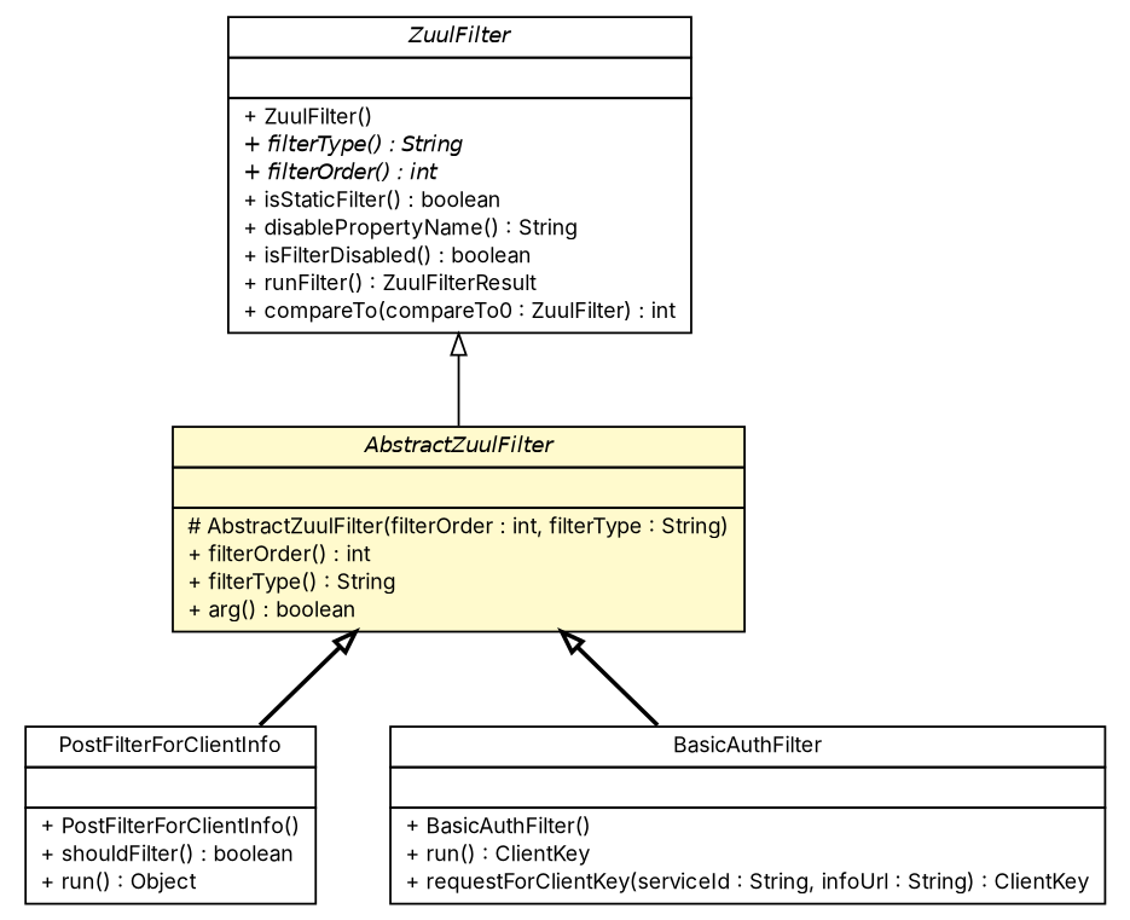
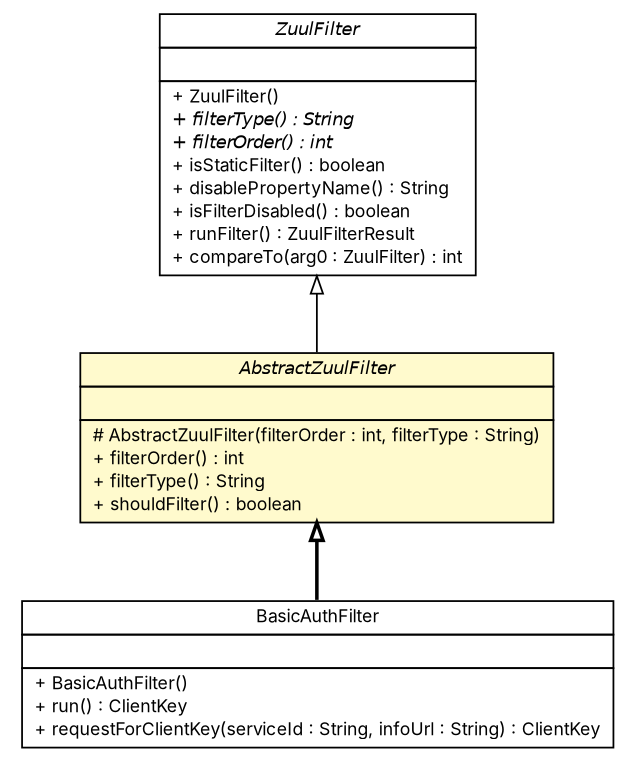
  digraph {
    fontname=Inter
    nodesep=0.25
    ranksep=0.5
    node [fontcolor=black fontname=Inter fontsize=10.0 shape=plaintext]
    edge [arrowtail=empty dir=back fontname=Inter fontsize=10 headport=p labelfontname=Helvetica labelfontsize=10 style=bold tailport=p]
-   n1 [label=<<table title="com.yirendai.oss.environment.admin.AbstractZuulFilter" border="0" cellborder="1" cellspacing="0" cellpadding="2" port="p" bgcolor="lemonChiffon" href="./AbstractZuulFilter.html"> 		<tr><td><table border="0" cellspacing="0" cellpadding="1"> <tr><td align="center" balign="center"><font face="Helvetica-Oblique"> AbstractZuulFilter </font></td></tr> 		</table></td></tr> 		<tr><td><table border="0" cellspacing="0" cellpadding="1"> <tr><td align="left" balign="left">  </td></tr> 		</table></td></tr> 		<tr><td><table border="0" cellspacing="0" cellpadding="1"> <tr><td align="left" balign="left"> # AbstractZuulFilter(filterOrder : int, filterType : String) </td></tr> <tr><td align="left" balign="left"> + filterOrder() : int </td></tr> <tr><td align="left" balign="left"> + filterType() : String </td></tr> <tr><td align="left" balign="left"> + arg() : boolean </td></tr> 		</table></td></tr> 		</table>>]
-   n2 [label=<<table title="com.yirendai.oss.environment.admin.PostFilterForClientInfo" border="0" cellborder="1" cellspacing="0" cellpadding="2" port="p" href="./PostFilterForClientInfo.html"> 		<tr><td><table border="0" cellspacing="0" cellpadding="1"> <tr><td align="center" balign="center"> PostFilterForClientInfo </td></tr> 		</table></td></tr> 		<tr><td><table border="0" cellspacing="0" cellpadding="1"> <tr><td align="left" balign="left">  </td></tr> 		</table></td></tr> 		<tr><td><table border="0" cellspacing="0" cellpadding="1"> <tr><td align="left" balign="left"> + PostFilterForClientInfo() </td></tr> <tr><td align="left" balign="left"> + shouldFilter() : boolean </td></tr> <tr><td align="left" balign="left"> + run() : Object </td></tr> 		</table></td></tr> 		</table>>]
+   n1 [label=<<table title="com.yirendai.oss.environment.admin.AbstractZuulFilter" border="0" cellborder="1" cellspacing="0" cellpadding="2" port="p" bgcolor="lemonChiffon" href="./AbstractZuulFilter.html"> 		<tr><td><table border="0" cellspacing="0" cellpadding="1"> <tr><td align="center" balign="center"><font face="Helvetica-Oblique"> AbstractZuulFilter </font></td></tr> 		</table></td></tr> 		<tr><td><table border="0" cellspacing="0" cellpadding="1"> <tr><td align="left" balign="left">  </td></tr> 		</table></td></tr> 		<tr><td><table border="0" cellspacing="0" cellpadding="1"> <tr><td align="left" balign="left"> # AbstractZuulFilter(filterOrder : int, filterType : String) </td></tr> <tr><td align="left" balign="left"> + filterOrder() : int </td></tr> <tr><td align="left" balign="left"> + filterType() : String </td></tr> <tr><td align="left" balign="left"> + shouldFilter() : boolean </td></tr> 		</table></td></tr> 		</table>>]
    n3 [label=<<table title="com.yirendai.oss.environment.admin.BasicAuthFilter" border="0" cellborder="1" cellspacing="0" cellpadding="2" port="p" href="./BasicAuthFilter.html"> 		<tr><td><table border="0" cellspacing="0" cellpadding="1"> <tr><td align="center" balign="center"> BasicAuthFilter </td></tr> 		</table></td></tr> 		<tr><td><table border="0" cellspacing="0" cellpadding="1"> <tr><td align="left" balign="left">  </td></tr> 		</table></td></tr> 		<tr><td><table border="0" cellspacing="0" cellpadding="1"> <tr><td align="left" balign="left"> + BasicAuthFilter() </td></tr> <tr><td align="left" balign="left"> + run() : ClientKey </td></tr> <tr><td align="left" balign="left"> + requestForClientKey(serviceId : String, infoUrl : String) : ClientKey </td></tr> 		</table></td></tr> 		</table>>]
-   n4 [label=<<table title="com.netflix.zuul.ZuulFilter" border="0" cellborder="1" cellspacing="0" cellpadding="2" port="p" href="http://java.sun.com/j2se/1.4.2/docs/api/com/netflix/zuul/ZuulFilter.html"> 		<tr><td><table border="0" cellspacing="0" cellpadding="1"> <tr><td align="center" balign="center"><font face="Helvetica-Oblique"> ZuulFilter </font></td></tr> 		</table></td></tr> 		<tr><td><table border="0" cellspacing="0" cellpadding="1"> <tr><td align="left" balign="left">  </td></tr> 		</table></td></tr> 		<tr><td><table border="0" cellspacing="0" cellpadding="1"> <tr><td align="left" balign="left"> + ZuulFilter() </td></tr> <tr><td align="left" balign="left"><font face="Helvetica-Oblique" point-size="10.0"> + filterType() : String </font></td></tr> <tr><td align="left" balign="left"><font face="Helvetica-Oblique" point-size="10.0"> + filterOrder() : int </font></td></tr> <tr><td align="left" balign="left"> + isStaticFilter() : boolean </td></tr> <tr><td align="left" balign="left"> + disablePropertyName() : String </td></tr> <tr><td align="left" balign="left"> + isFilterDisabled() : boolean </td></tr> <tr><td align="left" balign="left"> + runFilter() : ZuulFilterResult </td></tr> <tr><td align="left" balign="left"> + compareTo(compareTo0 : ZuulFilter) : int </td></tr> 		</table></td></tr> 		</table>>]
-   n1 -> n2
+   n4 [label=<<table title="com.netflix.zuul.ZuulFilter" border="0" cellborder="1" cellspacing="0" cellpadding="2" port="p" href="http://java.sun.com/j2se/1.4.2/docs/api/com/netflix/zuul/ZuulFilter.html"> 		<tr><td><table border="0" cellspacing="0" cellpadding="1"> <tr><td align="center" balign="center"><font face="Helvetica-Oblique"> ZuulFilter </font></td></tr> 		</table></td></tr> 		<tr><td><table border="0" cellspacing="0" cellpadding="1"> <tr><td align="left" balign="left">  </td></tr> 		</table></td></tr> 		<tr><td><table border="0" cellspacing="0" cellpadding="1"> <tr><td align="left" balign="left"> + ZuulFilter() </td></tr> <tr><td align="left" balign="left"><font face="Helvetica-Oblique" point-size="10.0"> + filterType() : String </font></td></tr> <tr><td align="left" balign="left"><font face="Helvetica-Oblique" point-size="10.0"> + filterOrder() : int </font></td></tr> <tr><td align="left" balign="left"> + isStaticFilter() : boolean </td></tr> <tr><td align="left" balign="left"> + disablePropertyName() : String </td></tr> <tr><td align="left" balign="left"> + isFilterDisabled() : boolean </td></tr> <tr><td align="left" balign="left"> + runFilter() : ZuulFilterResult </td></tr> <tr><td align="left" balign="left"> + compareTo(arg0 : ZuulFilter) : int </td></tr> 		</table></td></tr> 		</table>>]
    n1 -> n3
    n4 -> n1 [style=solid]
  }
